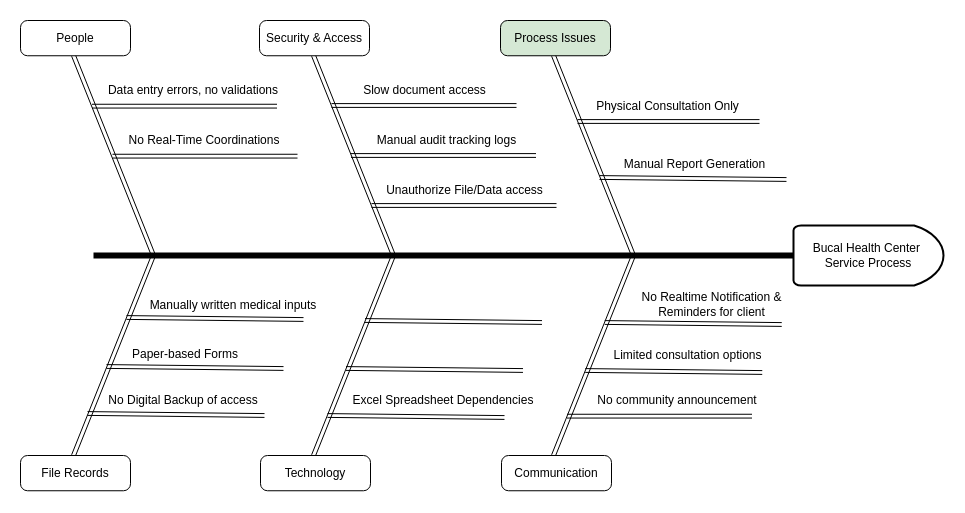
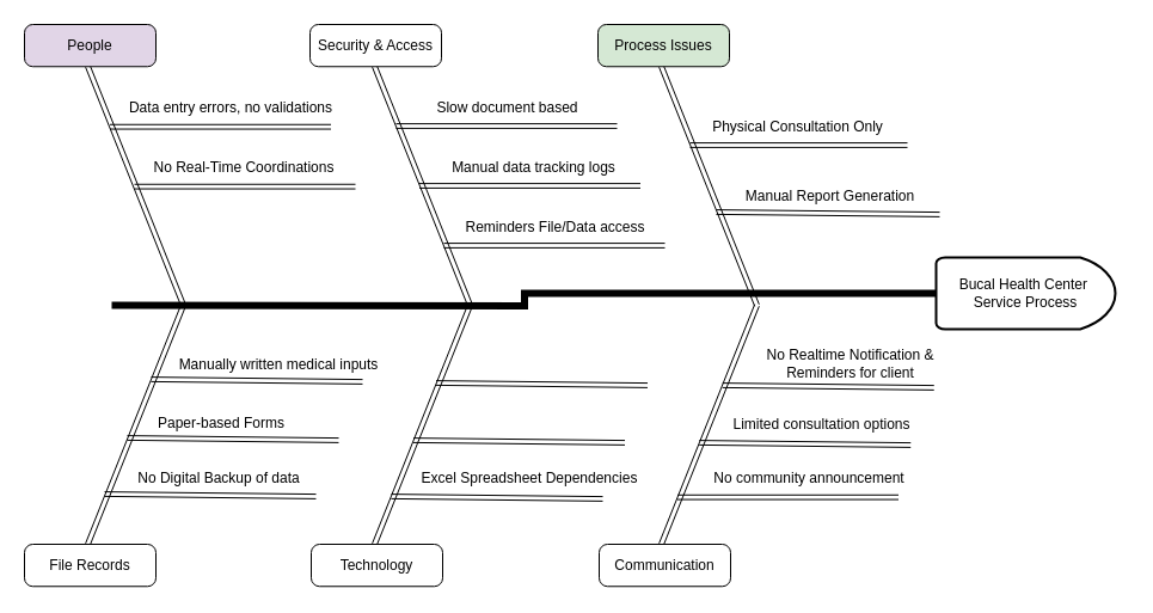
  <mxCell id="0" />
  <mxCell id="1" parent="0" />
  <mxCell id="2" style="edgeStyle=orthogonalEdgeStyle;rounded=0;orthogonalLoop=1;jettySize=auto;html=1;exitX=0;exitY=0.5;exitDx=0;exitDy=0;exitPerimeter=0;strokeWidth=6;endArrow=none;endFill=0;" edge="1" parent="1" source="3"><mxGeometry relative="1" as="geometry"><mxPoint x="93" y="255" as="targetPoint" /></mxGeometry></mxCell>
- <mxCell id="3" value="Bucal Health Center&amp;nbsp;&lt;div&gt;Service Process&lt;/div&gt;" style="strokeWidth=2;html=1;shape=mxgraph.flowchart.delay;whiteSpace=wrap;" vertex="1" parent="1"><mxGeometry x="793" y="225" width="150" height="60" as="geometry" /></mxCell>
+ <mxCell id="3" value="Bucal Health Center&amp;nbsp;&lt;div&gt;Service Process&lt;/div&gt;" style="strokeWidth=2;html=1;shape=mxgraph.flowchart.delay;whiteSpace=wrap;" vertex="1" parent="1"><mxGeometry x="783" y="215" width="150" height="60" as="geometry" /></mxCell>
  <mxCell id="4" value="" style="shape=link;html=1;rounded=0;" edge="1" parent="1"><mxGeometry width="100" relative="1" as="geometry"><mxPoint x="633" y="255" as="sourcePoint" /><mxPoint x="553" y="55" as="targetPoint" /></mxGeometry></mxCell>
  <mxCell id="5" value="" style="shape=link;html=1;rounded=0;" edge="1" parent="1"><mxGeometry width="100" relative="1" as="geometry"><mxPoint x="393" y="255" as="sourcePoint" /><mxPoint x="313" y="55" as="targetPoint" /></mxGeometry></mxCell>
  <mxCell id="6" value="" style="shape=link;html=1;rounded=0;" edge="1" parent="1"><mxGeometry width="100" relative="1" as="geometry"><mxPoint x="153" y="255" as="sourcePoint" /><mxPoint x="73" y="55" as="targetPoint" /></mxGeometry></mxCell>
  <mxCell id="7" value="" style="shape=link;html=1;rounded=0;" edge="1" parent="1"><mxGeometry width="100" relative="1" as="geometry"><mxPoint x="73" y="455" as="sourcePoint" /><mxPoint x="153" y="255" as="targetPoint" /></mxGeometry></mxCell>
  <mxCell id="8" value="" style="shape=link;html=1;rounded=0;" edge="1" parent="1"><mxGeometry width="100" relative="1" as="geometry"><mxPoint x="313" y="455" as="sourcePoint" /><mxPoint x="393" y="255" as="targetPoint" /></mxGeometry></mxCell>
  <mxCell id="9" value="" style="shape=link;html=1;rounded=0;" edge="1" parent="1"><mxGeometry width="100" relative="1" as="geometry"><mxPoint x="553" y="455" as="sourcePoint" /><mxPoint x="633" y="255" as="targetPoint" /></mxGeometry></mxCell>
  <mxCell id="10" value="Process Issues" style="rounded=1;whiteSpace=wrap;html=1;absoluteArcSize=1;arcSize=14;strokeWidth=1;fillColor=#d5e8d4;" vertex="1" parent="1"><mxGeometry x="500" y="20" width="110" height="35.26" as="geometry" /></mxCell>
  <mxCell id="11" value="Security &amp;amp; Access" style="rounded=1;whiteSpace=wrap;html=1;absoluteArcSize=1;arcSize=14;strokeWidth=1;" vertex="1" parent="1"><mxGeometry x="259" y="20" width="110" height="35.26" as="geometry" /></mxCell>
  <mxCell id="12" value="Communication" style="rounded=1;whiteSpace=wrap;html=1;absoluteArcSize=1;arcSize=14;strokeWidth=1;" vertex="1" parent="1"><mxGeometry x="501" y="455" width="110" height="35.26" as="geometry" /></mxCell>
  <mxCell id="13" value="Technology" style="rounded=1;whiteSpace=wrap;html=1;absoluteArcSize=1;arcSize=14;strokeWidth=1;" vertex="1" parent="1"><mxGeometry x="260" y="455" width="110" height="35.26" as="geometry" /></mxCell>
- <mxCell id="14" value="People" style="rounded=1;whiteSpace=wrap;html=1;absoluteArcSize=1;arcSize=14;strokeWidth=1;" vertex="1" parent="1"><mxGeometry x="20" y="20" width="110" height="35.26" as="geometry" /></mxCell>
+ <mxCell id="14" value="People" style="rounded=1;whiteSpace=wrap;html=1;absoluteArcSize=1;arcSize=14;strokeWidth=1;fillColor=#e1d5e7;" vertex="1" parent="1"><mxGeometry x="20" y="20" width="110" height="35.26" as="geometry" /></mxCell>
  <mxCell id="15" value="File Records" style="rounded=1;whiteSpace=wrap;html=1;absoluteArcSize=1;arcSize=14;strokeWidth=1;" vertex="1" parent="1"><mxGeometry x="20" y="455" width="110" height="35.26" as="geometry" /></mxCell>
  <mxCell id="16" value="" style="shape=link;html=1;rounded=0;width=3.793;exitX=1;exitY=1;exitDx=0;exitDy=0;" edge="1" parent="1" source="18"><mxGeometry width="100" relative="1" as="geometry"><mxPoint x="677" y="121" as="sourcePoint" /><mxPoint x="577" y="121" as="targetPoint" /></mxGeometry></mxCell>
  <mxCell id="17" value="" style="shape=link;html=1;rounded=0;width=3.793;exitX=1;exitY=1;exitDx=0;exitDy=0;" edge="1" parent="1" source="19"><mxGeometry width="100" relative="1" as="geometry"><mxPoint x="699" y="177" as="sourcePoint" /><mxPoint x="599" y="177" as="targetPoint" /></mxGeometry></mxCell>
  <mxCell id="18" value="Physical Consultation Only" style="text;html=1;align=center;verticalAlign=middle;whiteSpace=wrap;rounded=0;" vertex="1" parent="1"><mxGeometry x="576" y="91" width="183" height="30" as="geometry" /></mxCell>
  <mxCell id="19" value="Manual Report Generation" style="text;html=1;align=center;verticalAlign=middle;whiteSpace=wrap;rounded=0;" vertex="1" parent="1"><mxGeometry x="603" y="149" width="183" height="30" as="geometry" /></mxCell>
  <mxCell id="20" value="" style="shape=link;html=1;rounded=0;width=3.793;exitX=1;exitY=1;exitDx=0;exitDy=0;" edge="1" parent="1"><mxGeometry width="100" relative="1" as="geometry"><mxPoint x="781.25" y="324" as="sourcePoint" /><mxPoint x="604.25" y="322" as="targetPoint" /></mxGeometry></mxCell>
  <mxCell id="21" value="No Realtime Notification &amp;amp; Reminders for client" style="text;html=1;align=center;verticalAlign=middle;whiteSpace=wrap;rounded=0;" vertex="1" parent="1"><mxGeometry x="615.25" y="289" width="193" height="30" as="geometry" /></mxCell>
  <mxCell id="22" value="" style="shape=link;html=1;rounded=0;width=3.793;exitX=1;exitY=1;exitDx=0;exitDy=0;" edge="1" parent="1"><mxGeometry width="100" relative="1" as="geometry"><mxPoint x="761.75" y="372" as="sourcePoint" /><mxPoint x="584.75" y="370" as="targetPoint" /></mxGeometry></mxCell>
  <mxCell id="23" value="Limited consultation options" style="text;html=1;align=center;verticalAlign=middle;whiteSpace=wrap;rounded=0;" vertex="1" parent="1"><mxGeometry x="590.75" y="340" width="193" height="30" as="geometry" /></mxCell>
  <mxCell id="24" value="" style="shape=link;html=1;rounded=0;width=3.793;exitX=1;exitY=1;exitDx=0;exitDy=0;" edge="1" parent="1"><mxGeometry width="100" relative="1" as="geometry"><mxPoint x="504" y="417" as="sourcePoint" /><mxPoint x="327" y="415" as="targetPoint" /></mxGeometry></mxCell>
  <mxCell id="25" value="Excel Spreadsheet Dependencies" style="text;html=1;align=center;verticalAlign=middle;whiteSpace=wrap;rounded=0;" vertex="1" parent="1"><mxGeometry x="333" y="385" width="220" height="30" as="geometry" /></mxCell>
  <mxCell id="26" value="" style="shape=link;html=1;rounded=0;width=3.793;exitX=1;exitY=1;exitDx=0;exitDy=0;" edge="1" parent="1"><mxGeometry width="100" relative="1" as="geometry"><mxPoint x="522.5" y="370" as="sourcePoint" /><mxPoint x="345.5" y="368" as="targetPoint" /></mxGeometry></mxCell>
  <mxCell id="27" value="" style="shape=link;html=1;rounded=0;width=3.793;exitX=1;exitY=1;exitDx=0;exitDy=0;" edge="1" parent="1"><mxGeometry width="100" relative="1" as="geometry"><mxPoint x="541.5" y="322" as="sourcePoint" /><mxPoint x="364.5" y="320" as="targetPoint" /></mxGeometry></mxCell>
  <mxCell id="28" value="" style="shape=link;html=1;rounded=0;width=3.793;exitX=1;exitY=1;exitDx=0;exitDy=0;" edge="1" source="29" parent="1"><mxGeometry width="100" relative="1" as="geometry"><mxPoint x="471" y="205" as="sourcePoint" /><mxPoint x="371" y="205" as="targetPoint" /></mxGeometry></mxCell>
- <mxCell id="29" value="Unauthorize File/Data access" style="text;html=1;align=center;verticalAlign=middle;whiteSpace=wrap;rounded=0;" vertex="1" parent="1"><mxGeometry x="373" y="175" width="183" height="30" as="geometry" /></mxCell>
+ <mxCell id="29" value="Reminders File/Data access" style="text;html=1;align=center;verticalAlign=middle;whiteSpace=wrap;rounded=0;" vertex="1" parent="1"><mxGeometry x="373" y="175" width="183" height="30" as="geometry" /></mxCell>
  <mxCell id="30" value="" style="shape=link;html=1;rounded=0;width=3.793;exitX=1;exitY=1;exitDx=0;exitDy=0;" edge="1" parent="1"><mxGeometry width="100" relative="1" as="geometry"><mxPoint x="535.5" y="155" as="sourcePoint" /><mxPoint x="350.5" y="155" as="targetPoint" /></mxGeometry></mxCell>
- <mxCell id="31" value="Manual audit tracking logs" style="text;html=1;align=center;verticalAlign=middle;whiteSpace=wrap;rounded=0;" vertex="1" parent="1"><mxGeometry x="354.5" y="125" width="183" height="30" as="geometry" /></mxCell>
+ <mxCell id="31" value="Manual data tracking logs" style="text;html=1;align=center;verticalAlign=middle;whiteSpace=wrap;rounded=0;" vertex="1" parent="1"><mxGeometry x="354.5" y="125" width="183" height="30" as="geometry" /></mxCell>
  <mxCell id="32" value="" style="shape=link;html=1;rounded=0;width=3.793;exitX=1;exitY=1;exitDx=0;exitDy=0;" edge="1" parent="1"><mxGeometry width="100" relative="1" as="geometry"><mxPoint x="516" y="105" as="sourcePoint" /><mxPoint x="331" y="105" as="targetPoint" /></mxGeometry></mxCell>
- <mxCell id="33" value="Slow document access" style="text;html=1;align=center;verticalAlign=middle;whiteSpace=wrap;rounded=0;" vertex="1" parent="1"><mxGeometry x="333" y="75" width="183" height="30" as="geometry" /></mxCell>
+ <mxCell id="33" value="Slow document based" style="text;html=1;align=center;verticalAlign=middle;whiteSpace=wrap;rounded=0;" vertex="1" parent="1"><mxGeometry x="333" y="75" width="183" height="30" as="geometry" /></mxCell>
  <mxCell id="34" value="" style="shape=link;html=1;rounded=0;width=3.793;exitX=1;exitY=1;exitDx=0;exitDy=0;" edge="1" parent="1"><mxGeometry width="100" relative="1" as="geometry"><mxPoint x="264" y="415" as="sourcePoint" /><mxPoint x="87" y="413" as="targetPoint" /></mxGeometry></mxCell>
- <mxCell id="35" value="No Digital Backup of access" style="text;html=1;align=center;verticalAlign=middle;whiteSpace=wrap;rounded=0;" vertex="1" parent="1"><mxGeometry x="73" y="385" width="220" height="30" as="geometry" /></mxCell>
+ <mxCell id="35" value="No Digital Backup of data" style="text;html=1;align=center;verticalAlign=middle;whiteSpace=wrap;rounded=0;" vertex="1" parent="1"><mxGeometry x="73" y="385" width="220" height="30" as="geometry" /></mxCell>
  <mxCell id="36" value="" style="shape=link;html=1;rounded=0;width=3.793;exitX=1;exitY=1;exitDx=0;exitDy=0;" edge="1" parent="1"><mxGeometry width="100" relative="1" as="geometry"><mxPoint x="283" y="368" as="sourcePoint" /><mxPoint x="106" y="366" as="targetPoint" /></mxGeometry></mxCell>
  <mxCell id="37" value="Paper-based Forms" style="text;html=1;align=center;verticalAlign=middle;whiteSpace=wrap;rounded=0;" vertex="1" parent="1"><mxGeometry x="75" y="339" width="220" height="30" as="geometry" /></mxCell>
  <mxCell id="38" value="" style="shape=link;html=1;rounded=0;width=3.793;exitX=1;exitY=1;exitDx=0;exitDy=0;" edge="1" parent="1"><mxGeometry width="100" relative="1" as="geometry"><mxPoint x="303" y="319" as="sourcePoint" /><mxPoint x="126" y="317" as="targetPoint" /></mxGeometry></mxCell>
  <mxCell id="39" value="Manually written medical inputs" style="text;html=1;align=center;verticalAlign=middle;whiteSpace=wrap;rounded=0;" vertex="1" parent="1"><mxGeometry x="123" y="289.5" width="220" height="30" as="geometry" /></mxCell>
  <mxCell id="40" value="" style="shape=link;html=1;rounded=0;width=3.793;exitX=1;exitY=1;exitDx=0;exitDy=0;" edge="1" parent="1"><mxGeometry width="100" relative="1" as="geometry"><mxPoint x="276.5" y="105.66" as="sourcePoint" /><mxPoint x="91.5" y="105.66" as="targetPoint" /></mxGeometry></mxCell>
  <mxCell id="41" value="Data entry errors, no validations" style="text;html=1;align=center;verticalAlign=middle;whiteSpace=wrap;rounded=0;" vertex="1" parent="1"><mxGeometry x="91.5" y="75" width="201.5" height="30" as="geometry" /></mxCell>
  <mxCell id="42" value="" style="shape=link;html=1;rounded=0;width=3.793;exitX=1;exitY=1;exitDx=0;exitDy=0;" edge="1" parent="1"><mxGeometry width="100" relative="1" as="geometry"><mxPoint x="297" y="155.66" as="sourcePoint" /><mxPoint x="112" y="155.66" as="targetPoint" /></mxGeometry></mxCell>
  <mxCell id="43" value="No Real-Time Coordinations" style="text;html=1;align=center;verticalAlign=middle;whiteSpace=wrap;rounded=0;" vertex="1" parent="1"><mxGeometry x="103" y="125" width="201.5" height="30" as="geometry" /></mxCell>
  <mxCell id="44" value="" style="shape=link;html=1;rounded=0;width=3.793;exitX=1;exitY=1;exitDx=0;exitDy=0;" edge="1" parent="1"><mxGeometry width="100" relative="1" as="geometry"><mxPoint x="751.5" y="415.66" as="sourcePoint" /><mxPoint x="566.5" y="415.66" as="targetPoint" /></mxGeometry></mxCell>
  <mxCell id="45" value="No community announcement" style="text;html=1;align=center;verticalAlign=middle;whiteSpace=wrap;rounded=0;" vertex="1" parent="1"><mxGeometry x="576" y="385" width="201.5" height="30" as="geometry" /></mxCell>
